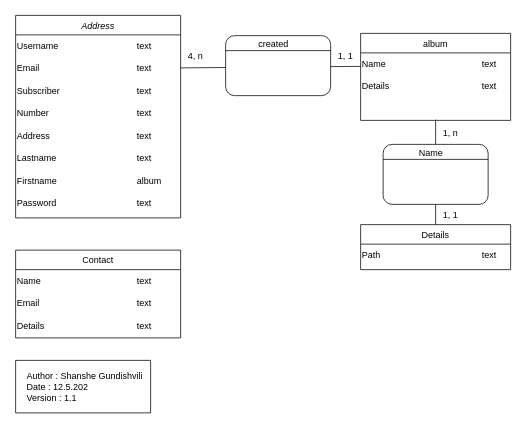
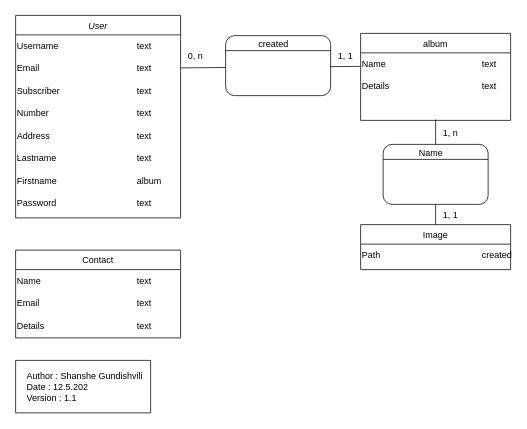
  <mxCell id="0" />
  <mxCell id="1" parent="0" />
- <mxCell id="2" value="Address" style="swimlane;fontStyle=2;align=center;verticalAlign=top;childLayout=stackLayout;horizontal=1;startSize=26;horizontalStack=0;resizeParent=1;resizeLast=0;collapsible=1;marginBottom=0;rounded=0;shadow=0;strokeWidth=1;" parent="1" vertex="1"><mxGeometry x="20" y="20" width="220" height="270" as="geometry"><mxRectangle x="230" y="140" width="160" height="26" as="alternateBounds" /></mxGeometry></mxCell>
+ <mxCell id="2" value="User" style="swimlane;fontStyle=2;align=center;verticalAlign=top;childLayout=stackLayout;horizontal=1;startSize=26;horizontalStack=0;resizeParent=1;resizeLast=0;collapsible=1;marginBottom=0;rounded=0;shadow=0;strokeWidth=1;" parent="1" vertex="1"><mxGeometry x="20" y="20" width="220" height="270" as="geometry"><mxRectangle x="230" y="140" width="160" height="26" as="alternateBounds" /></mxGeometry></mxCell>
  <mxCell id="3" value="Username&lt;span style=&quot;white-space: pre;&quot;&gt;&#09;&lt;/span&gt;&lt;span style=&quot;white-space: pre;&quot;&gt;&#09;&lt;/span&gt;&lt;span style=&quot;white-space: pre;&quot;&gt;&#09;&lt;span style=&quot;white-space: pre;&quot;&gt;&#09;&lt;/span&gt;&lt;/span&gt;text" style="text;html=1;align=left;verticalAlign=middle;resizable=0;points=[];autosize=1;strokeColor=none;fillColor=none;imageAlign=left;imageAspect=1;" parent="2" vertex="1"><mxGeometry y="26" width="220" height="30" as="geometry" /></mxCell>
  <mxCell id="4" value="Email&lt;span style=&quot;white-space: pre;&quot;&gt;&#09;&lt;/span&gt;&lt;span style=&quot;white-space: pre;&quot;&gt;&#09;&lt;/span&gt;&lt;span style=&quot;white-space: pre;&quot;&gt;&#09;&lt;/span&gt;&lt;span style=&quot;white-space: pre;&quot;&gt;&#09;&lt;span style=&quot;white-space: pre;&quot;&gt;&#09;&lt;/span&gt;&lt;/span&gt;text" style="text;html=1;align=left;verticalAlign=middle;resizable=0;points=[];autosize=1;strokeColor=none;fillColor=none;imageAlign=left;imageAspect=1;" parent="2" vertex="1"><mxGeometry y="56" width="220" height="30" as="geometry" /></mxCell>
  <mxCell id="5" value="Subscriber&lt;span style=&quot;white-space: pre;&quot;&gt;&#09;&lt;/span&gt;&lt;span style=&quot;white-space: pre;&quot;&gt;&#09;&lt;/span&gt;&lt;span style=&quot;white-space: pre;&quot;&gt;&#09;&lt;/span&gt;&lt;span style=&quot;white-space: pre;&quot;&gt;&#09;&lt;/span&gt;text" style="text;html=1;align=left;verticalAlign=middle;resizable=0;points=[];autosize=1;strokeColor=none;fillColor=none;imageAlign=left;imageAspect=1;" parent="2" vertex="1"><mxGeometry y="86" width="220" height="30" as="geometry" /></mxCell>
  <mxCell id="6" value="Number&lt;span style=&quot;white-space: pre;&quot;&gt;&#09;&lt;/span&gt;&lt;span style=&quot;white-space: pre;&quot;&gt;&#09;&lt;/span&gt;&lt;span style=&quot;white-space: pre;&quot;&gt;&#09;&lt;/span&gt;&lt;span style=&quot;white-space: pre;&quot;&gt;&#09;&lt;/span&gt;&lt;span style=&quot;white-space: pre;&quot;&gt;&#09;&lt;/span&gt;text" style="text;html=1;align=left;verticalAlign=middle;resizable=0;points=[];autosize=1;strokeColor=none;fillColor=none;imageAlign=left;imageAspect=1;" parent="2" vertex="1"><mxGeometry y="116" width="220" height="30" as="geometry" /></mxCell>
  <mxCell id="7" value="Address&lt;span style=&quot;white-space: pre;&quot;&gt;&#09;&lt;/span&gt;&lt;span style=&quot;white-space: pre;&quot;&gt;&#09;&lt;/span&gt;&lt;span style=&quot;white-space: pre;&quot;&gt;&#09;&lt;/span&gt;&lt;span style=&quot;white-space: pre;&quot;&gt;&#09;&lt;/span&gt;&lt;span style=&quot;white-space: pre;&quot;&gt;&#09;&lt;/span&gt;text" style="text;html=1;align=left;verticalAlign=middle;resizable=0;points=[];autosize=1;strokeColor=none;fillColor=none;imageAlign=left;imageAspect=1;" parent="2" vertex="1"><mxGeometry y="146" width="220" height="30" as="geometry" /></mxCell>
  <mxCell id="8" value="Lastname&lt;span style=&quot;white-space: pre;&quot;&gt;&#09;&lt;/span&gt;&lt;span style=&quot;white-space: pre;&quot;&gt;&#09;&lt;/span&gt;&lt;span style=&quot;white-space: pre;&quot;&gt;&#09;&lt;/span&gt;&lt;span style=&quot;white-space: pre;&quot;&gt;&#09;&lt;/span&gt;text" style="text;html=1;align=left;verticalAlign=middle;resizable=0;points=[];autosize=1;strokeColor=none;fillColor=none;imageAlign=left;imageAspect=1;" parent="2" vertex="1"><mxGeometry y="176" width="220" height="30" as="geometry" /></mxCell>
  <mxCell id="9" value="Firstname&lt;span style=&quot;white-space: pre;&quot;&gt;&#09;&lt;/span&gt;&lt;span style=&quot;white-space: pre;&quot;&gt;&#09;&lt;/span&gt;&lt;span style=&quot;white-space: pre;&quot;&gt;&#09;&lt;/span&gt;&lt;span style=&quot;white-space: pre;&quot;&gt;&#09;&lt;/span&gt;album" style="text;html=1;align=left;verticalAlign=middle;resizable=0;points=[];autosize=1;strokeColor=none;fillColor=none;imageAlign=left;imageAspect=1;" parent="2" vertex="1"><mxGeometry y="206" width="220" height="30" as="geometry" /></mxCell>
  <mxCell id="10" value="Password&lt;span style=&quot;white-space: pre;&quot;&gt;&#09;&lt;/span&gt;&lt;span style=&quot;white-space: pre;&quot;&gt;&#09;&lt;/span&gt;&lt;span style=&quot;white-space: pre;&quot;&gt;&#09;&lt;/span&gt;&lt;span style=&quot;white-space: pre;&quot;&gt;&#09;&lt;/span&gt;text" style="text;html=1;align=left;verticalAlign=middle;resizable=0;points=[];autosize=1;strokeColor=none;fillColor=none;imageAlign=left;imageAspect=1;" parent="2" vertex="1"><mxGeometry y="236" width="220" height="30" as="geometry" /></mxCell>
- <mxCell id="11" value="Details" style="swimlane;fontStyle=0;align=center;verticalAlign=top;childLayout=stackLayout;horizontal=1;startSize=26;horizontalStack=0;resizeParent=1;resizeLast=0;collapsible=1;marginBottom=0;rounded=0;shadow=0;strokeWidth=1;" parent="1" vertex="1"><mxGeometry x="480" y="299" width="200" height="60" as="geometry"><mxRectangle x="340" y="380" width="170" height="26" as="alternateBounds" /></mxGeometry></mxCell>
- <mxCell id="12" value="Path&lt;span style=&quot;white-space: pre;&quot;&gt;&#09;&lt;/span&gt;&lt;span style=&quot;white-space: pre;&quot;&gt;&#09;&lt;/span&gt;&lt;span style=&quot;white-space: pre;&quot;&gt;&#09;&lt;/span&gt;&lt;span style=&quot;white-space: pre;&quot;&gt;&#09;&lt;/span&gt;&lt;span style=&quot;white-space: pre;&quot;&gt;&#09;&lt;/span&gt;&lt;span style=&quot;white-space: pre;&quot;&gt;&#09;&lt;/span&gt;text" style="text;html=1;align=left;verticalAlign=middle;resizable=0;points=[];autosize=1;strokeColor=none;fillColor=none;imageAlign=left;imageAspect=1;" parent="11" vertex="1"><mxGeometry y="26" width="200" height="30" as="geometry" /></mxCell>
+ <mxCell id="11" value="Image" style="swimlane;fontStyle=0;align=center;verticalAlign=top;childLayout=stackLayout;horizontal=1;startSize=26;horizontalStack=0;resizeParent=1;resizeLast=0;collapsible=1;marginBottom=0;rounded=0;shadow=0;strokeWidth=1;" parent="1" vertex="1"><mxGeometry x="480" y="299" width="200" height="60" as="geometry"><mxRectangle x="340" y="380" width="170" height="26" as="alternateBounds" /></mxGeometry></mxCell>
+ <mxCell id="12" value="Path&lt;span style=&quot;white-space: pre;&quot;&gt;&#09;&lt;/span&gt;&lt;span style=&quot;white-space: pre;&quot;&gt;&#09;&lt;/span&gt;&lt;span style=&quot;white-space: pre;&quot;&gt;&#09;&lt;/span&gt;&lt;span style=&quot;white-space: pre;&quot;&gt;&#09;&lt;/span&gt;&lt;span style=&quot;white-space: pre;&quot;&gt;&#09;&lt;/span&gt;&lt;span style=&quot;white-space: pre;&quot;&gt;&#09;&lt;/span&gt;created" style="text;html=1;align=left;verticalAlign=middle;resizable=0;points=[];autosize=1;strokeColor=none;fillColor=none;imageAlign=left;imageAspect=1;" parent="11" vertex="1"><mxGeometry y="26" width="200" height="30" as="geometry" /></mxCell>
  <mxCell id="13" value="album" style="swimlane;fontStyle=0;align=center;verticalAlign=top;childLayout=stackLayout;horizontal=1;startSize=26;horizontalStack=0;resizeParent=1;resizeLast=0;collapsible=1;marginBottom=0;rounded=0;shadow=0;strokeWidth=1;" parent="1" vertex="1"><mxGeometry x="480" y="44" width="200" height="116" as="geometry"><mxRectangle x="550" y="140" width="160" height="26" as="alternateBounds" /></mxGeometry></mxCell>
  <mxCell id="14" value="Name&lt;span style=&quot;white-space: pre;&quot;&gt;&#09;&lt;/span&gt;&lt;span style=&quot;white-space: pre;&quot;&gt;&#09;&lt;/span&gt;&lt;span style=&quot;white-space: pre;&quot;&gt;&#09;&lt;/span&gt;&lt;span style=&quot;white-space: pre;&quot;&gt;&#09;&lt;/span&gt;&lt;span style=&quot;white-space: pre;&quot;&gt;&#09;&lt;/span&gt;text" style="text;html=1;align=left;verticalAlign=middle;resizable=0;points=[];autosize=1;strokeColor=none;fillColor=none;imageAlign=left;imageAspect=1;" parent="13" vertex="1"><mxGeometry y="26" width="200" height="30" as="geometry" /></mxCell>
  <mxCell id="15" value="Details&lt;span style=&quot;white-space: pre;&quot;&gt;&#09;&lt;/span&gt;&lt;span style=&quot;white-space: pre;&quot;&gt;&#09;&lt;/span&gt;&lt;span style=&quot;white-space: pre;&quot;&gt;&#09;&lt;/span&gt;&lt;span style=&quot;white-space: pre;&quot;&gt;&#09;&lt;/span&gt;&lt;span style=&quot;white-space: pre;&quot;&gt;&#09;&lt;/span&gt;text" style="text;html=1;align=left;verticalAlign=middle;resizable=0;points=[];autosize=1;strokeColor=none;fillColor=none;imageAlign=left;imageAspect=1;" parent="13" vertex="1"><mxGeometry y="56" width="200" height="30" as="geometry" /></mxCell>
  <mxCell id="16" value="&lt;br&gt;" style="text;html=1;align=left;verticalAlign=middle;resizable=0;points=[];autosize=1;strokeColor=none;fillColor=none;imageAlign=left;imageAspect=1;" parent="13" vertex="1"><mxGeometry y="86" width="200" height="30" as="geometry" /></mxCell>
  <mxCell id="17" value="Contact" style="swimlane;fontStyle=0;align=center;verticalAlign=top;childLayout=stackLayout;horizontal=1;startSize=26;horizontalStack=0;resizeParent=1;resizeLast=0;collapsible=1;marginBottom=0;rounded=0;shadow=0;strokeWidth=1;" parent="1" vertex="1"><mxGeometry x="20" y="333" width="220" height="117" as="geometry"><mxRectangle x="550" y="140" width="160" height="26" as="alternateBounds" /></mxGeometry></mxCell>
  <mxCell id="18" value="Name&lt;span style=&quot;white-space: pre;&quot;&gt;&#09;&lt;/span&gt;&lt;span style=&quot;white-space: pre;&quot;&gt;&#09;&lt;/span&gt;&lt;span style=&quot;white-space: pre;&quot;&gt;&#09;&lt;/span&gt;&lt;span style=&quot;white-space: pre;&quot;&gt;&#09;&lt;/span&gt;&lt;span style=&quot;white-space: pre;&quot;&gt;&#09;&lt;/span&gt;text" style="text;html=1;align=left;verticalAlign=middle;resizable=0;points=[];autosize=1;strokeColor=none;fillColor=none;imageAlign=left;imageAspect=1;" parent="17" vertex="1"><mxGeometry y="26" width="220" height="30" as="geometry" /></mxCell>
  <mxCell id="19" value="Email&lt;span style=&quot;white-space: pre;&quot;&gt;&#09;&lt;/span&gt;&lt;span style=&quot;white-space: pre;&quot;&gt;&#09;&lt;/span&gt;&lt;span style=&quot;white-space: pre;&quot;&gt;&#09;&lt;/span&gt;&lt;span style=&quot;white-space: pre;&quot;&gt;&#09;&lt;/span&gt;&lt;span style=&quot;white-space: pre;&quot;&gt;&#09;&lt;/span&gt;text" style="text;html=1;align=left;verticalAlign=middle;resizable=0;points=[];autosize=1;strokeColor=none;fillColor=none;imageAlign=left;imageAspect=1;" parent="17" vertex="1"><mxGeometry y="56" width="220" height="30" as="geometry" /></mxCell>
  <mxCell id="20" value="Details&lt;span style=&quot;white-space: pre;&quot;&gt;&#09;&lt;/span&gt;&lt;span style=&quot;white-space: pre;&quot;&gt;&#09;&lt;/span&gt;&lt;span style=&quot;white-space: pre;&quot;&gt;&#09;&lt;/span&gt;&lt;span style=&quot;white-space: pre;&quot;&gt;&#09;&lt;/span&gt;&lt;span style=&quot;white-space: pre;&quot;&gt;&#09;&lt;/span&gt;text" style="text;html=1;align=left;verticalAlign=middle;resizable=0;points=[];autosize=1;strokeColor=none;fillColor=none;imageAlign=left;imageAspect=1;" parent="17" vertex="1"><mxGeometry y="86" width="220" height="30" as="geometry" /></mxCell>
  <mxCell id="21" value="" style="endArrow=none;html=1;rounded=0;entryX=0;entryY=0.5;entryDx=0;entryDy=0;" parent="1" edge="1"><mxGeometry width="50" height="50" relative="1" as="geometry"><mxPoint x="240" y="90" as="sourcePoint" /><mxPoint x="480" y="88" as="targetPoint" /></mxGeometry></mxCell>
  <mxCell id="22" value="" style="endArrow=none;html=1;rounded=0;entryX=0.5;entryY=1;entryDx=0;entryDy=0;exitX=0.5;exitY=0;exitDx=0;exitDy=0;" parent="1" source="11" edge="1"><mxGeometry width="50" height="50" relative="1" as="geometry"><mxPoint x="430" y="439" as="sourcePoint" /><mxPoint x="580" y="159" as="targetPoint" /></mxGeometry></mxCell>
  <mxCell id="23" value="" style="rounded=1;whiteSpace=wrap;html=1;" parent="1" vertex="1"><mxGeometry x="300" y="47" width="140" height="80" as="geometry" /></mxCell>
  <mxCell id="24" value="" style="endArrow=none;html=1;rounded=0;exitX=0;exitY=0.25;exitDx=0;exitDy=0;entryX=1;entryY=0.25;entryDx=0;entryDy=0;" parent="1" source="23" target="23" edge="1"><mxGeometry width="50" height="50" relative="1" as="geometry"><mxPoint x="710" y="410" as="sourcePoint" /><mxPoint x="760" y="360" as="targetPoint" /></mxGeometry></mxCell>
  <mxCell id="25" value="created" style="text;html=1;strokeColor=none;fillColor=none;align=center;verticalAlign=middle;whiteSpace=wrap;rounded=0;" parent="1" vertex="1"><mxGeometry x="333.5" y="44" width="60" height="30" as="geometry" /></mxCell>
  <mxCell id="26" value="" style="rounded=1;whiteSpace=wrap;html=1;" parent="1" vertex="1"><mxGeometry x="510" y="192" width="140" height="80" as="geometry" /></mxCell>
  <mxCell id="27" value="" style="endArrow=none;html=1;rounded=0;exitX=0;exitY=0.25;exitDx=0;exitDy=0;entryX=1;entryY=0.25;entryDx=0;entryDy=0;" parent="1" source="26" target="26" edge="1"><mxGeometry width="50" height="50" relative="1" as="geometry"><mxPoint x="920" y="555" as="sourcePoint" /><mxPoint x="970" y="505" as="targetPoint" /></mxGeometry></mxCell>
  <mxCell id="28" value="Name" style="text;html=1;strokeColor=none;fillColor=none;align=center;verticalAlign=middle;whiteSpace=wrap;rounded=0;" parent="1" vertex="1"><mxGeometry x="543.5" y="189" width="60" height="30" as="geometry" /></mxCell>
  <mxCell id="29" value="1, n" style="text;html=1;strokeColor=none;fillColor=none;align=center;verticalAlign=middle;whiteSpace=wrap;rounded=0;" parent="1" vertex="1"><mxGeometry x="570" y="162" width="60" height="30" as="geometry" /></mxCell>
  <mxCell id="30" value="1, 1" style="text;html=1;strokeColor=none;fillColor=none;align=center;verticalAlign=middle;whiteSpace=wrap;rounded=0;" parent="1" vertex="1"><mxGeometry x="570" y="272" width="60" height="30" as="geometry" /></mxCell>
- <mxCell id="31" value="4, n" style="text;html=1;strokeColor=none;fillColor=none;align=center;verticalAlign=middle;whiteSpace=wrap;rounded=0;" parent="1" vertex="1"><mxGeometry x="230" y="60" width="60" height="30" as="geometry" /></mxCell>
+ <mxCell id="31" value="0, n" style="text;html=1;strokeColor=none;fillColor=none;align=center;verticalAlign=middle;whiteSpace=wrap;rounded=0;" parent="1" vertex="1"><mxGeometry x="230" y="60" width="60" height="30" as="geometry" /></mxCell>
  <mxCell id="32" value="1, 1" style="text;html=1;strokeColor=none;fillColor=none;align=center;verticalAlign=middle;whiteSpace=wrap;rounded=0;" parent="1" vertex="1"><mxGeometry x="430" y="60" width="60" height="30" as="geometry" /></mxCell>
  <mxCell id="33" value="" style="swimlane;startSize=0;" parent="1" vertex="1"><mxGeometry x="20" y="480" width="180" height="70" as="geometry" /></mxCell>
  <mxCell id="34" value="&lt;br&gt;Author : Shanshe Gundishvili&lt;br&gt;Date : 12.5.202&lt;br&gt;Version : 1.1" style="text;html=1;strokeColor=none;fillColor=none;spacing=5;spacingTop=-20;whiteSpace=wrap;overflow=hidden;rounded=0;" parent="33" vertex="1"><mxGeometry x="10" y="10" width="170" height="60" as="geometry" /></mxCell>
